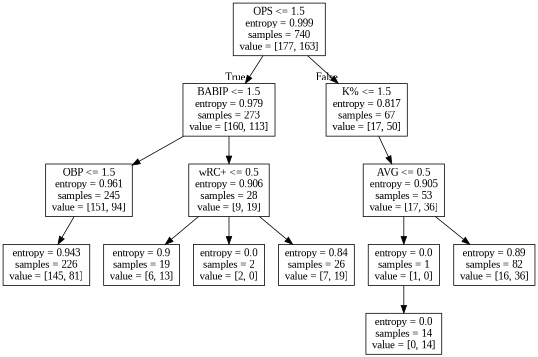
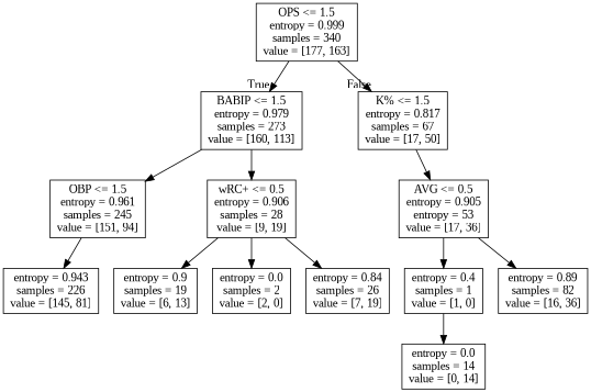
  digraph {
    fontname="Liberation Serif"
    node [fontname="Liberation Serif" shape=box]
    edge [fontname="Liberation Serif"]
-   n1 [label="OPS <= 1.5\nentropy = 0.999\nsamples = 740\nvalue = [177, 163]"]
+   n1 [label="OPS <= 1.5\nentropy = 0.999\nsamples = 340\nvalue = [177, 163]"]
    n2 [label="BABIP <= 1.5\nentropy = 0.979\nsamples = 273\nvalue = [160, 113]"]
    n3 [label="K% <= 1.5\nentropy = 0.817\nsamples = 67\nvalue = [17, 50]"]
    n4 [label="OBP <= 1.5\nentropy = 0.961\nsamples = 245\nvalue = [151, 94]"]
    n5 [label="wRC+ <= 0.5\nentropy = 0.906\nsamples = 28\nvalue = [9, 19]"]
-   n6 [label="AVG <= 0.5\nentropy = 0.905\nsamples = 53\nvalue = [17, 36]"]
+   n6 [label="AVG <= 0.5\nentropy = 0.905\nentropy = 53\nvalue = [17, 36]"]
    n7 [label="entropy = 0.943\nsamples = 226\nvalue = [145, 81]"]
    n8 [label="entropy = 0.9\nsamples = 19\nvalue = [6, 13]"]
    n9 [label="entropy = 0.0\nsamples = 2\nvalue = [2, 0]"]
    n10 [label="entropy = 0.84\nsamples = 26\nvalue = [7, 19]"]
-   n11 [label="entropy = 0.0\nsamples = 1\nvalue = [1, 0]"]
+   n11 [label="entropy = 0.4\nsamples = 1\nvalue = [1, 0]"]
    n12 [label="entropy = 0.89\nsamples = 82\nvalue = [16, 36]"]
    n13 [label="entropy = 0.0\nsamples = 14\nvalue = [0, 14]"]
    n1 -> n2 [headlabel=True labelangle=45 labeldistance=2.5]
    n1 -> n3 [headlabel=False labelangle=-45 labeldistance=2.5]
    n2 -> n4
    n2 -> n5
    n3 -> n6
    n4 -> n7
    n5 -> n8
    n5 -> n9
    n5 -> n10
    n6 -> n11
    n6 -> n12
    n11 -> n13
  }
